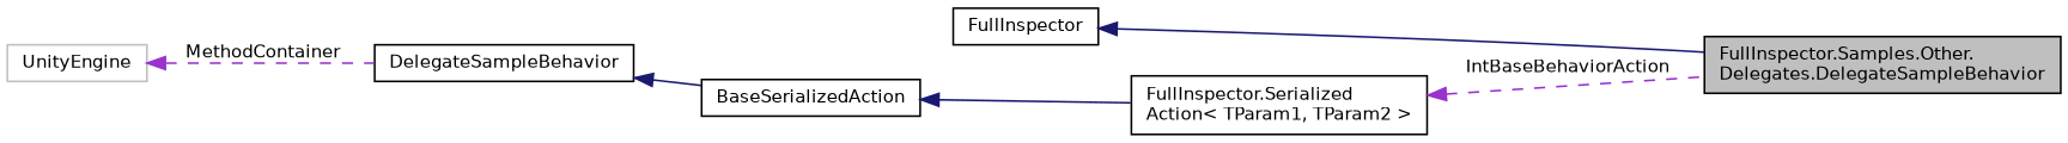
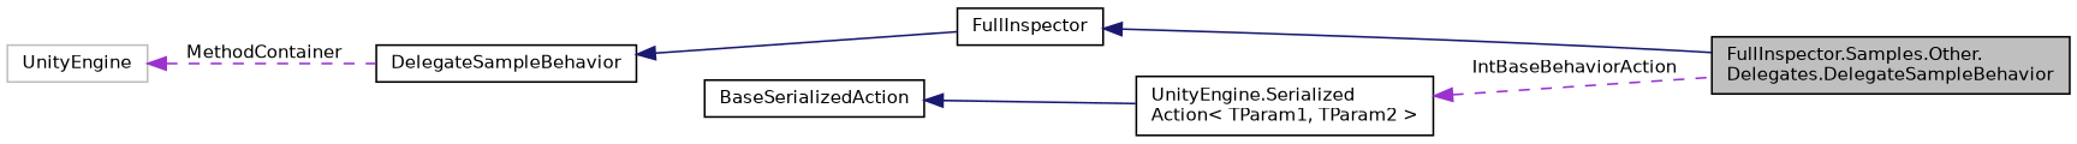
  digraph {
    rankdir=LR
    node [color=black fillcolor=white fontname=Helvetica fontsize=10 shape=record style=filled]
    edge [color=midnightblue dir=back fontname=Helvetica fontsize=10 labelfontname=Helvetica labelfontsize=10 style=solid]
    n1 [fillcolor=grey75 fontcolor=black height=0.2 label="FullInspector.Samples.Other.\lDelegates.DelegateSampleBehavior" width=0.4]
    n2 [height=0.2 label=FullInspector width=0.4]
-   n3 [height=0.2 label="FullInspector.Serialized\lAction\< TParam1, TParam2 \>" width=0.4]
+   n3 [height=0.2 label="UnityEngine.Serialized\lAction\< TParam1, TParam2 \>" width=0.4]
    n4 [height=0.2 label=BaseSerializedAction width=0.4]
    n5 [height=0.2 label=DelegateSampleBehavior width=0.4]
    n6 [color=grey75 height=0.2 label=UnityEngine width=0.4]
    n2 -> n1
    n3 -> n1 [color=darkorchid3 label=" IntBaseBehaviorAction" style=dashed]
    n4 -> n3
-   n5 -> n4
+   n5 -> n2
    n6 -> n5 [color=darkorchid3 label=" MethodContainer" style=dashed]
  }
